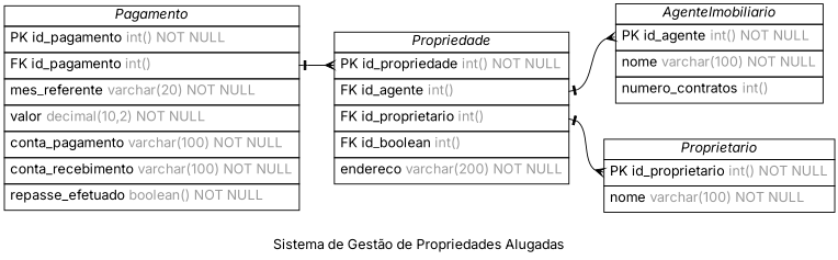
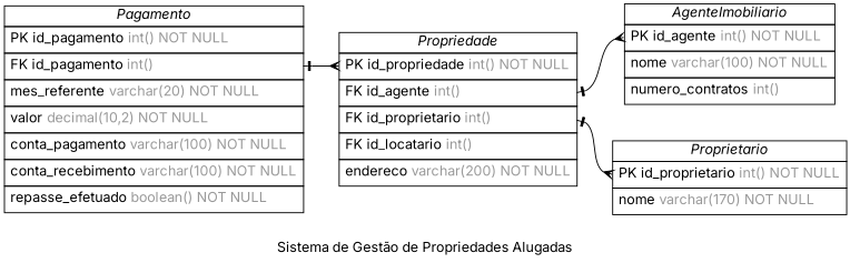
  digraph {
    concentrate=true
    fontname=Inter
    label="Sistema de Gestão de Propriedades Alugadas"
    nodesep=0.5
    rankdir=LR
    splines=spline
    node [fontname=Inter shape=plain]
    edge [arrowhead=ocrow arrowsize=0.9 arrowtail=noneotee dir=both fontname=Inter fontsize=12 labelangle=32 labeldistance=1.8 penwidth=1.0]
    n1 [label=<         <table border="0" cellborder="1" cellspacing="0" >         <tr><td><i>AgenteImobiliario</i></td></tr>         <tr><td port="id_agente" align="left" cellpadding="5">PK id_agente <font color="grey60">int() NOT NULL</font></td></tr>         <tr><td port="nome" align="left" cellpadding="5">nome <font color="grey60">varchar(100) NOT NULL</font></td></tr>         <tr><td port="numero_contratos" align="left" cellpadding="5">numero_contratos <font color="grey60">int()</font></td></tr>     </table>>]
-   n2 [label=<         <table border="0" cellborder="1" cellspacing="0" >         <tr><td><i>Proprietario</i></td></tr>         <tr><td port="id_proprietario" align="left" cellpadding="5">PK id_proprietario <font color="grey60">int() NOT NULL</font></td></tr>         <tr><td port="nome" align="left" cellpadding="5">nome <font color="grey60">varchar(100) NOT NULL</font></td></tr>     </table>>]
-   n3 [label=<         <table border="0" cellborder="1" cellspacing="0" >         <tr><td><i>Propriedade</i></td></tr>         <tr><td port="id_propriedade" align="left" cellpadding="5">PK id_propriedade <font color="grey60">int() NOT NULL</font></td></tr>         <tr><td port="id_agente" align="left" cellpadding="5">FK id_agente <font color="grey60">int()</font></td></tr>         <tr><td port="id_proprietario" align="left" cellpadding="5">FK id_proprietario <font color="grey60">int()</font></td></tr>         <tr><td port="id_locatario" align="left" cellpadding="5">FK id_boolean <font color="grey60">int()</font></td></tr>         <tr><td port="endereco" align="left" cellpadding="5">endereco <font color="grey60">varchar(200) NOT NULL</font></td></tr>     </table>>]
+   n2 [label=<         <table border="0" cellborder="1" cellspacing="0" >         <tr><td><i>Proprietario</i></td></tr>         <tr><td port="id_proprietario" align="left" cellpadding="5">PK id_proprietario <font color="grey60">int() NOT NULL</font></td></tr>         <tr><td port="nome" align="left" cellpadding="5">nome <font color="grey60">varchar(170) NOT NULL</font></td></tr>     </table>>]
+   n3 [label=<         <table border="0" cellborder="1" cellspacing="0" >         <tr><td><i>Propriedade</i></td></tr>         <tr><td port="id_propriedade" align="left" cellpadding="5">PK id_propriedade <font color="grey60">int() NOT NULL</font></td></tr>         <tr><td port="id_agente" align="left" cellpadding="5">FK id_agente <font color="grey60">int()</font></td></tr>         <tr><td port="id_proprietario" align="left" cellpadding="5">FK id_proprietario <font color="grey60">int()</font></td></tr>         <tr><td port="id_locatario" align="left" cellpadding="5">FK id_locatario <font color="grey60">int()</font></td></tr>         <tr><td port="endereco" align="left" cellpadding="5">endereco <font color="grey60">varchar(200) NOT NULL</font></td></tr>     </table>>]
    n4 [label=<         <table border="0" cellborder="1" cellspacing="0" >         <tr><td><i>Pagamento</i></td></tr>         <tr><td port="id_pagamento" align="left" cellpadding="5">PK id_pagamento <font color="grey60">int() NOT NULL</font></td></tr>         <tr><td port="id_propriedade" align="left" cellpadding="5">FK id_pagamento <font color="grey60">int()</font></td></tr>         <tr><td port="mes_referente" align="left" cellpadding="5">mes_referente <font color="grey60">varchar(20) NOT NULL</font></td></tr>         <tr><td port="valor" align="left" cellpadding="5">valor <font color="grey60">decimal(10,2) NOT NULL</font></td></tr>         <tr><td port="conta_pagamento" align="left" cellpadding="5">conta_pagamento <font color="grey60">varchar(100) NOT NULL</font></td></tr>         <tr><td port="conta_recebimento" align="left" cellpadding="5">conta_recebimento <font color="grey60">varchar(100) NOT NULL</font></td></tr>         <tr><td port="repasse_efetuado" align="left" cellpadding="5">repasse_efetuado <font color="grey60">boolean() NOT NULL</font></td></tr>     </table>>]
    n3 -> n1 [headport=id_agente tailport=id_agente]
    n3 -> n2 [headport=id_proprietario tailport=id_proprietario]
    n4 -> n3 [headport=id_propriedade tailport=id_propriedade]
  }
